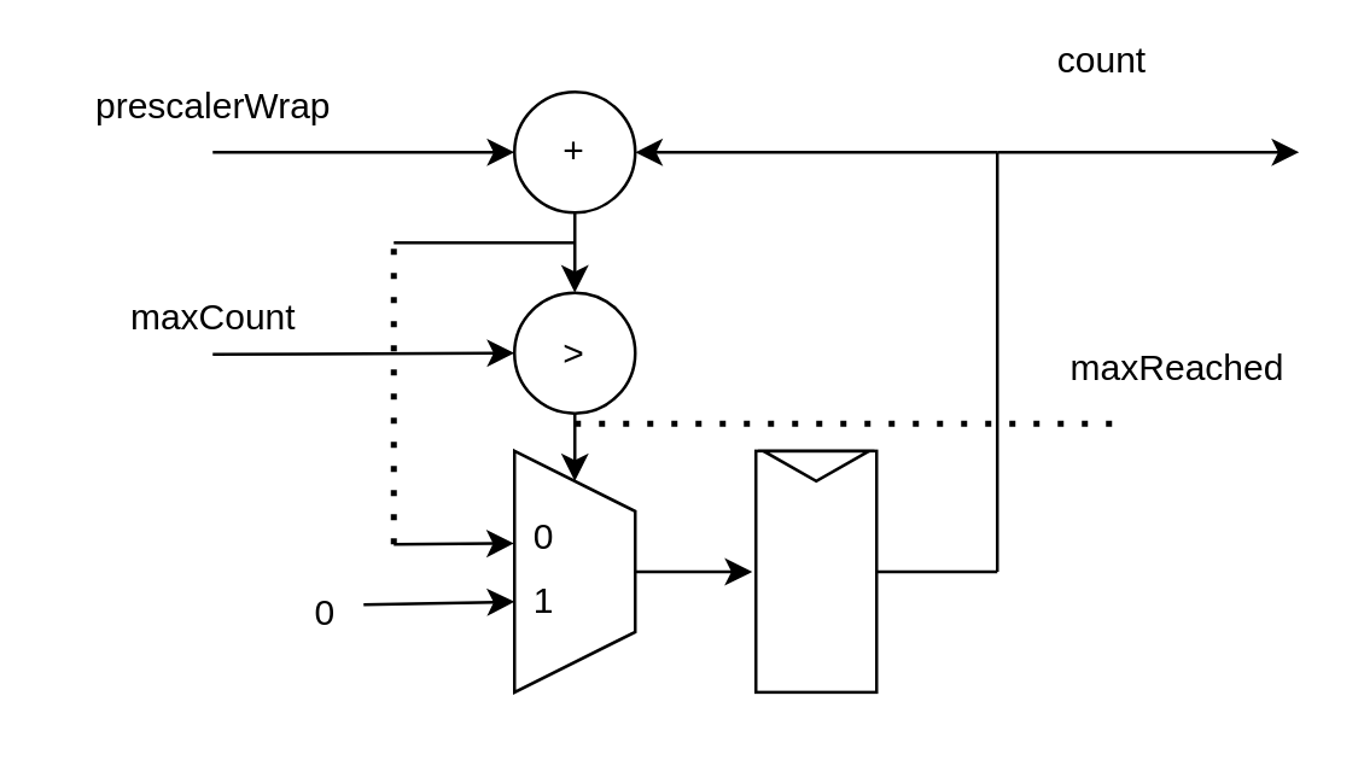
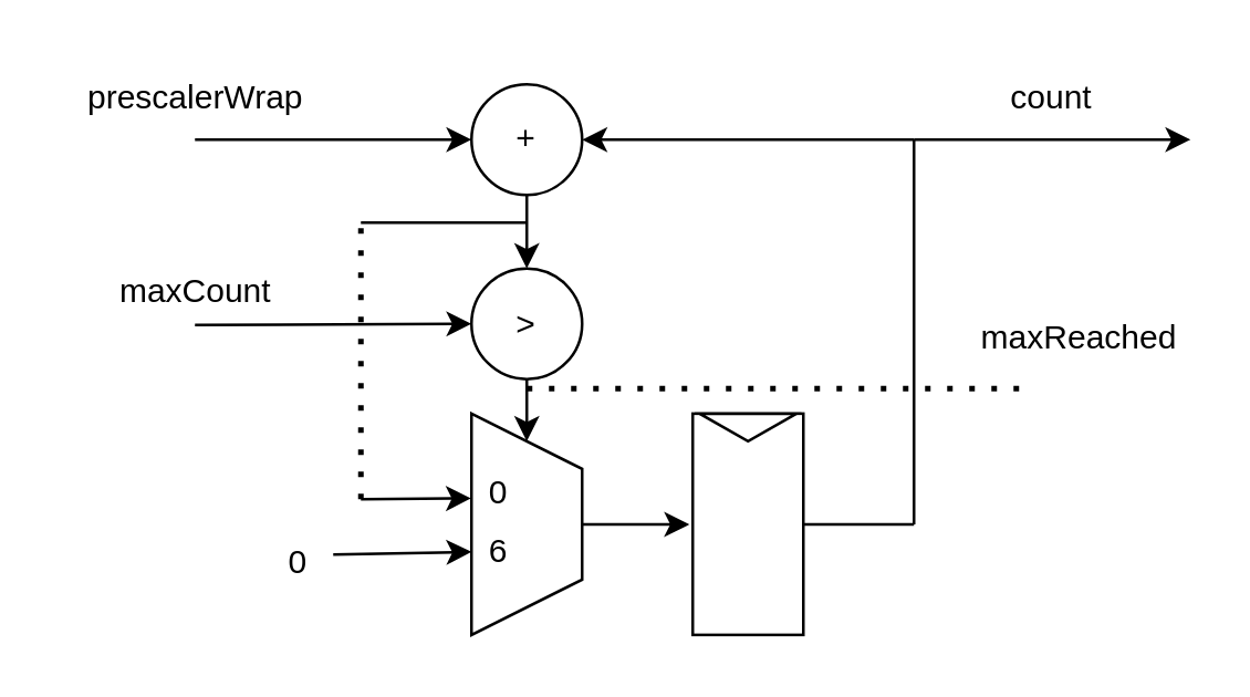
  <mxCell id="0" />
  <mxCell id="1" parent="0" />
  <mxCell id="2" value="maxCount" style="text;html=1;align=center;verticalAlign=middle;resizable=0;points=[];autosize=1;strokeColor=none;fillColor=none;" vertex="1" parent="1"><mxGeometry x="30" y="90" width="80" height="30" as="geometry" /></mxCell>
  <mxCell id="3" value="" style="rounded=0;whiteSpace=wrap;html=1;" vertex="1" parent="1"><mxGeometry x="250" y="149.05" width="40" height="80" as="geometry" /></mxCell>
  <mxCell id="4" value="" style="triangle;whiteSpace=wrap;html=1;rotation=90;" vertex="1" parent="1"><mxGeometry x="265" y="136.55" width="10" height="35" as="geometry" /></mxCell>
  <mxCell id="5" value="+" style="ellipse;whiteSpace=wrap;html=1;aspect=fixed;" vertex="1" parent="1"><mxGeometry x="170" y="30" width="40" height="40" as="geometry" /></mxCell>
  <mxCell id="6" value="" style="endArrow=none;html=1;rounded=0;exitX=1;exitY=0.5;exitDx=0;exitDy=0;" edge="1" parent="1" source="3"><mxGeometry width="50" height="50" relative="1" as="geometry"><mxPoint x="290" y="359.05" as="sourcePoint" /><mxPoint x="330" y="189.05" as="targetPoint" /></mxGeometry></mxCell>
  <mxCell id="7" value="" style="endArrow=none;html=1;rounded=0;" edge="1" parent="1"><mxGeometry width="50" height="50" relative="1" as="geometry"><mxPoint x="330" y="189.05" as="sourcePoint" /><mxPoint x="330" y="50" as="targetPoint" /></mxGeometry></mxCell>
  <mxCell id="8" value="" style="shape=trapezoid;perimeter=trapezoidPerimeter;whiteSpace=wrap;html=1;fixedSize=1;rotation=90;" vertex="1" parent="1"><mxGeometry x="150" y="169.05" width="80" height="40" as="geometry" /></mxCell>
  <mxCell id="9" style="edgeStyle=orthogonalEdgeStyle;rounded=0;orthogonalLoop=1;jettySize=auto;html=1;exitX=0.5;exitY=1;exitDx=0;exitDy=0;entryX=0;entryY=0.5;entryDx=0;entryDy=0;" edge="1" parent="1" source="10" target="8"><mxGeometry relative="1" as="geometry" /></mxCell>
  <mxCell id="10" value="&amp;gt;" style="ellipse;whiteSpace=wrap;html=1;aspect=fixed;" vertex="1" parent="1"><mxGeometry x="170" y="96.55" width="40" height="40" as="geometry" /></mxCell>
  <mxCell id="11" value="" style="endArrow=classic;html=1;rounded=0;entryX=0;entryY=0.5;entryDx=0;entryDy=0;" edge="1" parent="1" target="5"><mxGeometry width="50" height="50" relative="1" as="geometry"><mxPoint x="70" y="50" as="sourcePoint" /><mxPoint x="250" y="70" as="targetPoint" /></mxGeometry></mxCell>
  <mxCell id="12" value="prescalerWrap" style="text;html=1;align=center;verticalAlign=middle;resizable=0;points=[];autosize=1;strokeColor=none;fillColor=none;" vertex="1" parent="1"><mxGeometry x="20" y="20" width="100" height="30" as="geometry" /></mxCell>
  <mxCell id="13" value="" style="endArrow=classic;html=1;rounded=0;entryX=0.5;entryY=0;entryDx=0;entryDy=0;exitX=0.5;exitY=1;exitDx=0;exitDy=0;" edge="1" parent="1" source="5" target="10"><mxGeometry width="50" height="50" relative="1" as="geometry"><mxPoint x="140" y="100" as="sourcePoint" /><mxPoint x="190" y="50" as="targetPoint" /></mxGeometry></mxCell>
  <mxCell id="14" value="" style="endArrow=classic;html=1;rounded=0;entryX=0;entryY=0.5;entryDx=0;entryDy=0;" edge="1" parent="1" target="10"><mxGeometry width="50" height="50" relative="1" as="geometry"><mxPoint x="70" y="117" as="sourcePoint" /><mxPoint x="120" y="250" as="targetPoint" /></mxGeometry></mxCell>
  <mxCell id="15" value="0" style="text;html=1;align=center;verticalAlign=middle;whiteSpace=wrap;rounded=0;" vertex="1" parent="1"><mxGeometry x="170" y="168" width="20" height="20" as="geometry" /></mxCell>
- <mxCell id="16" value="1" style="text;html=1;align=center;verticalAlign=middle;whiteSpace=wrap;rounded=0;" vertex="1" parent="1"><mxGeometry x="170" y="189.05" width="20" height="20" as="geometry" /></mxCell>
+ <mxCell id="16" value="6" style="text;html=1;align=center;verticalAlign=middle;whiteSpace=wrap;rounded=0;" vertex="1" parent="1"><mxGeometry x="170" y="189.05" width="20" height="20" as="geometry" /></mxCell>
  <mxCell id="17" value="" style="endArrow=classic;html=1;rounded=0;exitX=0.5;exitY=0;exitDx=0;exitDy=0;entryX=-0.03;entryY=0.501;entryDx=0;entryDy=0;entryPerimeter=0;" edge="1" parent="1" source="8" target="3"><mxGeometry width="50" height="50" relative="1" as="geometry"><mxPoint x="160" y="220" as="sourcePoint" /><mxPoint x="210" y="170" as="targetPoint" /></mxGeometry></mxCell>
  <mxCell id="18" value="" style="endArrow=classic;html=1;rounded=0;entryX=0;entryY=0.5;entryDx=0;entryDy=0;" edge="1" parent="1" target="16"><mxGeometry width="50" height="50" relative="1" as="geometry"><mxPoint x="120" y="200" as="sourcePoint" /><mxPoint x="250" y="180" as="targetPoint" /></mxGeometry></mxCell>
  <mxCell id="19" value="0" style="text;html=1;align=center;verticalAlign=middle;whiteSpace=wrap;rounded=0;" vertex="1" parent="1"><mxGeometry x="100" y="188" width="15" height="30" as="geometry" /></mxCell>
  <mxCell id="20" value="" style="endArrow=none;html=1;rounded=0;" edge="1" parent="1"><mxGeometry width="50" height="50" relative="1" as="geometry"><mxPoint x="130" y="80" as="sourcePoint" /><mxPoint x="190" y="80" as="targetPoint" /></mxGeometry></mxCell>
  <mxCell id="21" value="" style="endArrow=none;dashed=1;html=1;dashPattern=1 3;strokeWidth=2;rounded=0;" edge="1" parent="1"><mxGeometry width="50" height="50" relative="1" as="geometry"><mxPoint x="130" y="180" as="sourcePoint" /><mxPoint x="130" y="80" as="targetPoint" /></mxGeometry></mxCell>
  <mxCell id="22" value="" style="endArrow=classic;html=1;rounded=0;entryX=0.383;entryY=1.004;entryDx=0;entryDy=0;entryPerimeter=0;" edge="1" parent="1" target="8"><mxGeometry width="50" height="50" relative="1" as="geometry"><mxPoint x="130" y="180" as="sourcePoint" /><mxPoint x="170" y="110" as="targetPoint" /></mxGeometry></mxCell>
  <mxCell id="23" value="" style="endArrow=none;dashed=1;html=1;dashPattern=1 3;strokeWidth=2;rounded=0;" edge="1" parent="1"><mxGeometry width="50" height="50" relative="1" as="geometry"><mxPoint x="190" y="140" as="sourcePoint" /><mxPoint x="370" y="140" as="targetPoint" /></mxGeometry></mxCell>
  <mxCell id="24" value="maxReached" style="text;html=1;align=center;verticalAlign=middle;whiteSpace=wrap;rounded=0;" vertex="1" parent="1"><mxGeometry x="360" y="106.55" width="60" height="30" as="geometry" /></mxCell>
  <mxCell id="25" value="" style="endArrow=classic;html=1;rounded=0;entryX=1;entryY=0.5;entryDx=0;entryDy=0;" edge="1" parent="1" target="5"><mxGeometry width="50" height="50" relative="1" as="geometry"><mxPoint x="330" y="50" as="sourcePoint" /><mxPoint x="290" y="20" as="targetPoint" /></mxGeometry></mxCell>
- <mxCell id="26" value="count" style="text;html=1;align=center;verticalAlign=middle;whiteSpace=wrap;rounded=0;" vertex="1" parent="1"><mxGeometry x="335" y="5" width="60" height="30" as="geometry" /></mxCell>
+ <mxCell id="26" value="count" style="text;html=1;align=center;verticalAlign=middle;whiteSpace=wrap;rounded=0;" vertex="1" parent="1"><mxGeometry x="350" y="20" width="60" height="30" as="geometry" /></mxCell>
  <mxCell id="27" value="" style="endArrow=classic;html=1;rounded=0;" edge="1" parent="1"><mxGeometry width="50" height="50" relative="1" as="geometry"><mxPoint x="330" y="50" as="sourcePoint" /><mxPoint x="430" y="50" as="targetPoint" /></mxGeometry></mxCell>
